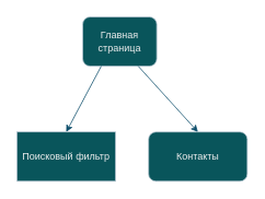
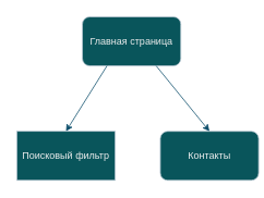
  <mxCell id="0" />
  <mxCell id="1" parent="0" />
- <mxCell id="2" value="Главная страница" style="rounded=1;whiteSpace=wrap;html=1;labelBackgroundColor=none;fillColor=#09555B;strokeColor=#BAC8D3;fontColor=#EEEEEE;" vertex="1" parent="1"><mxGeometry x="100" y="20" width="90" height="60" as="geometry" /></mxCell>
+ <mxCell id="2" value="Главная страница" style="rounded=1;whiteSpace=wrap;html=1;labelBackgroundColor=none;fillColor=#09555B;strokeColor=#BAC8D3;fontColor=#EEEEEE;" vertex="1" parent="1"><mxGeometry x="100" y="20" width="120" height="60" as="geometry" /></mxCell>
  <mxCell id="3" value="Поисковый фильтр" style="whiteSpace=wrap;html=1;labelBackgroundColor=none;fillColor=#09555B;strokeColor=#BAC8D3;fontColor=#EEEEEE;rounded=0;" vertex="1" parent="1"><mxGeometry x="20" y="160" width="120" height="60" as="geometry" /></mxCell>
- <mxCell id="4" value="Контакты" style="rounded=1;whiteSpace=wrap;html=1;labelBackgroundColor=none;fillColor=#09555B;strokeColor=#BAC8D3;fontColor=#EEEEEE;" vertex="1" parent="1"><mxGeometry x="180" y="160" width="120" height="60" as="geometry" /></mxCell>
+ <mxCell id="4" value="Контакты" style="rounded=1;whiteSpace=wrap;html=1;labelBackgroundColor=none;fillColor=#09555B;strokeColor=#BAC8D3;fontColor=#EEEEEE;" vertex="1" parent="1"><mxGeometry x="195" y="160" width="120" height="60" as="geometry" /></mxCell>
  <mxCell id="5" value="" style="endArrow=classic;html=1;rounded=0;strokeColor=#0B4D6A;exitX=0.75;exitY=1;exitDx=0;exitDy=0;entryX=0.5;entryY=0;entryDx=0;entryDy=0;" edge="1" parent="1" source="2" target="4"><mxGeometry width="50" height="50" relative="1" as="geometry"><mxPoint x="170" y="310" as="sourcePoint" /><mxPoint x="220" y="260" as="targetPoint" /></mxGeometry></mxCell>
  <mxCell id="6" value="" style="endArrow=classic;html=1;rounded=0;strokeColor=#0B4D6A;exitX=0.25;exitY=1;exitDx=0;exitDy=0;entryX=0.5;entryY=0;entryDx=0;entryDy=0;" edge="1" parent="1" source="2" target="3"><mxGeometry width="50" height="50" relative="1" as="geometry"><mxPoint x="170" y="310" as="sourcePoint" /><mxPoint x="220" y="260" as="targetPoint" /></mxGeometry></mxCell>
